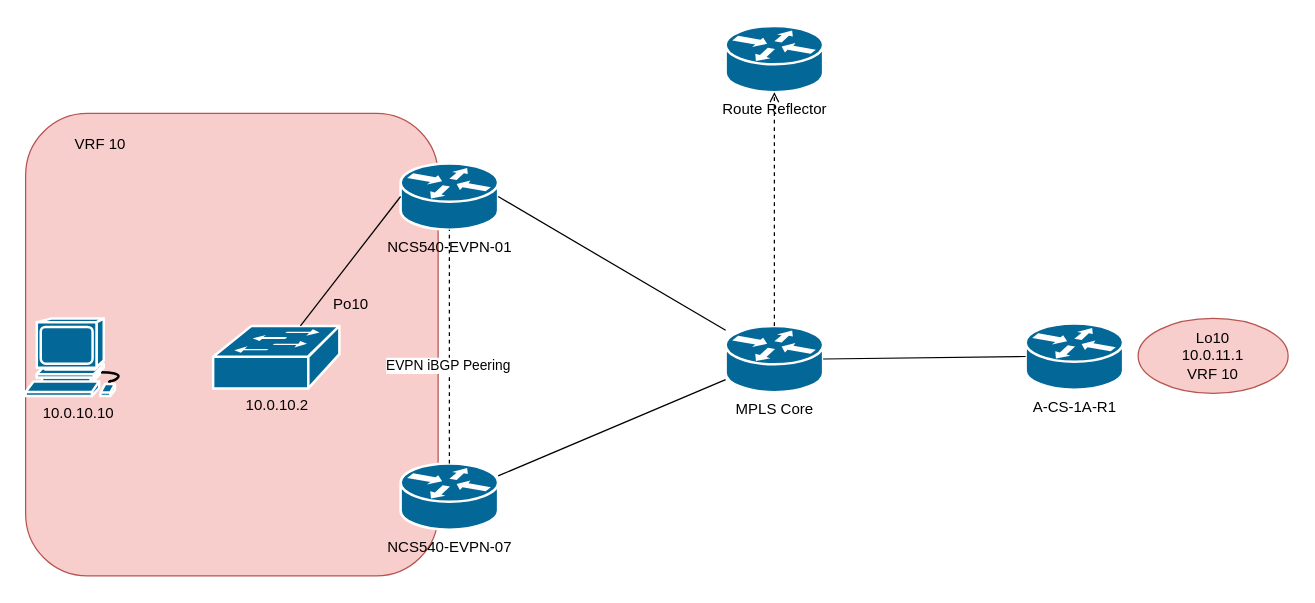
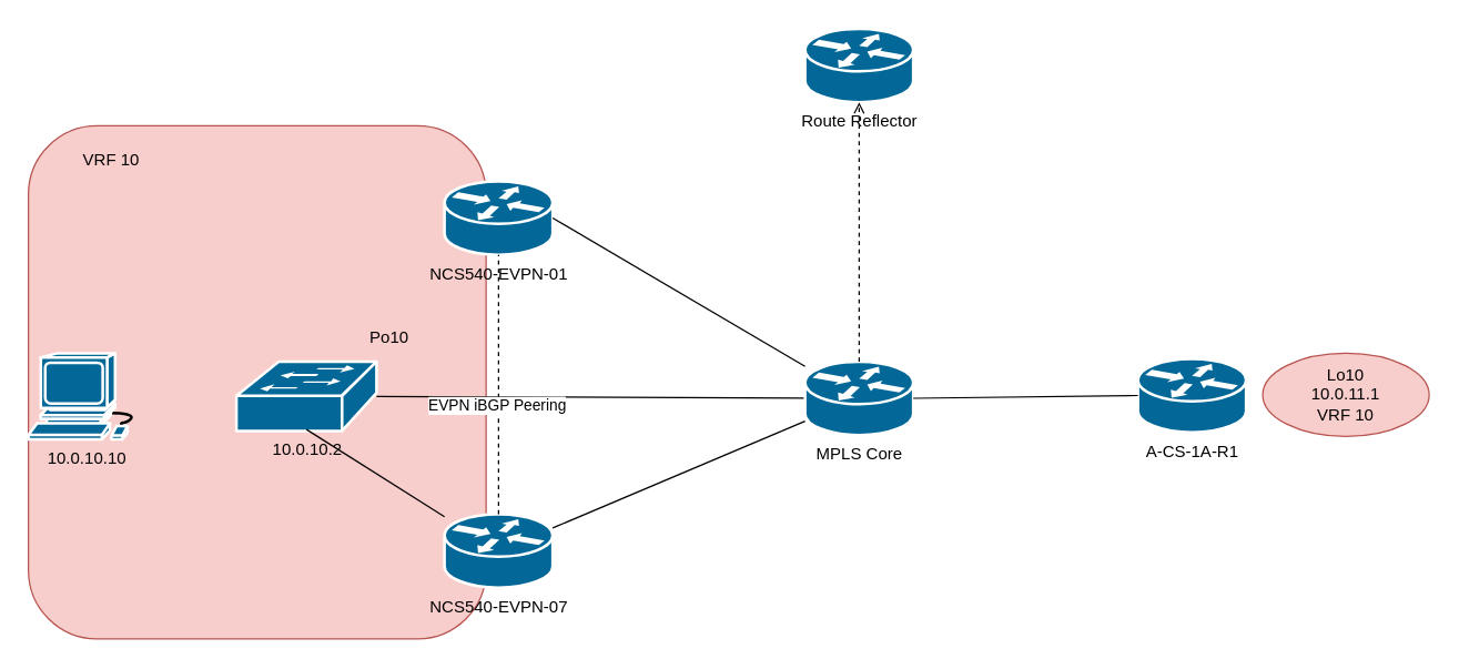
  <mxCell id="0" />
  <mxCell id="1" parent="0" />
  <mxCell id="2" value="" style="rounded=1;whiteSpace=wrap;html=1;fillColor=#f8cecc;strokeColor=#b85450;" parent="1" vertex="1"><mxGeometry x="20" y="90" width="330" height="370" as="geometry" /></mxCell>
  <mxCell id="3" value="NCS540-EVPN-01" style="shape=mxgraph.cisco.routers.router;sketch=0;html=1;pointerEvents=1;dashed=0;fillColor=#036897;strokeColor=#ffffff;strokeWidth=2;verticalLabelPosition=bottom;verticalAlign=top;align=center;outlineConnect=0;" parent="1" vertex="1"><mxGeometry x="320" y="130" width="78" height="53" as="geometry" /></mxCell>
  <mxCell id="4" value="NCS540-EVPN-07" style="shape=mxgraph.cisco.routers.router;sketch=0;html=1;pointerEvents=1;dashed=0;fillColor=#036897;strokeColor=#ffffff;strokeWidth=2;verticalLabelPosition=bottom;verticalAlign=top;align=center;outlineConnect=0;" parent="1" vertex="1"><mxGeometry x="320" y="370" width="78" height="53" as="geometry" /></mxCell>
  <mxCell id="5" value="10.0.10.2" style="shape=mxgraph.cisco.switches.workgroup_switch;sketch=0;html=1;pointerEvents=1;dashed=0;fillColor=#036897;strokeColor=#ffffff;strokeWidth=2;verticalLabelPosition=bottom;verticalAlign=top;align=center;outlineConnect=0;" parent="1" vertex="1"><mxGeometry x="170" y="260" width="101" height="50" as="geometry" /></mxCell>
  <mxCell id="6" value="10.0.10.10" style="shape=mxgraph.cisco.computers_and_peripherals.workstation;sketch=0;html=1;pointerEvents=1;dashed=0;fillColor=#036897;strokeColor=#ffffff;strokeWidth=2;verticalLabelPosition=bottom;verticalAlign=top;align=center;outlineConnect=0;" parent="1" vertex="1"><mxGeometry x="20" y="254" width="83" height="62" as="geometry" /></mxCell>
- <mxCell id="7" value="" style="endArrow=none;html=1;rounded=0;entryX=0;entryY=0.5;entryDx=0;entryDy=0;entryPerimeter=0;" parent="1" source="5" target="3" edge="1"><mxGeometry width="50" height="50" relative="1" as="geometry"><mxPoint x="250" y="250" as="sourcePoint" /><mxPoint x="300" y="200" as="targetPoint" /></mxGeometry></mxCell>
+ <mxCell id="7" value="" style="endArrow=none;html=1;rounded=0;" parent="1" source="5" target="12" edge="1"><mxGeometry width="50" height="50" relative="1" as="geometry"><mxPoint x="250" y="250" as="sourcePoint" /><mxPoint x="300" y="200" as="targetPoint" /></mxGeometry></mxCell>
+ <mxCell id="8" value="" style="endArrow=none;html=1;rounded=0;exitX=0.5;exitY=0.98;exitDx=0;exitDy=0;exitPerimeter=0;" parent="1" source="5" target="4" edge="1"><mxGeometry width="50" height="50" relative="1" as="geometry"><mxPoint x="580" y="350" as="sourcePoint" /><mxPoint x="630" y="300" as="targetPoint" /></mxGeometry></mxCell>
  <mxCell id="9" value="" style="endArrow=none;dashed=1;html=1;rounded=0;entryX=0.5;entryY=1;entryDx=0;entryDy=0;entryPerimeter=0;exitX=0.5;exitY=0;exitDx=0;exitDy=0;exitPerimeter=0;" parent="1" source="4" target="3" edge="1"><mxGeometry width="50" height="50" relative="1" as="geometry"><mxPoint x="350" y="310" as="sourcePoint" /><mxPoint x="400" y="260" as="targetPoint" /></mxGeometry></mxCell>
  <mxCell id="10" value="EVPN iBGP Peering" style="edgeLabel;html=1;align=center;verticalAlign=middle;resizable=0;points=[];" parent="9" vertex="1" connectable="0"><mxGeometry x="-0.155" y="2" relative="1" as="geometry"><mxPoint as="offset" /></mxGeometry></mxCell>
  <mxCell id="11" value="Po10" style="text;html=1;align=center;verticalAlign=middle;resizable=0;points=[];autosize=1;strokeColor=none;fillColor=none;" parent="1" vertex="1"><mxGeometry x="255" y="228" width="50" height="30" as="geometry" /></mxCell>
  <mxCell id="12" value="MPLS Core" style="shape=mxgraph.cisco.routers.router;sketch=0;html=1;pointerEvents=1;dashed=0;fillColor=#036897;strokeColor=#ffffff;strokeWidth=2;verticalLabelPosition=bottom;verticalAlign=top;align=center;outlineConnect=0;" parent="1" vertex="1"><mxGeometry x="580" y="260" width="78" height="53" as="geometry" /></mxCell>
  <mxCell id="13" value="A-CS-1A-R1" style="shape=mxgraph.cisco.routers.router;sketch=0;html=1;pointerEvents=1;dashed=0;fillColor=#036897;strokeColor=#ffffff;strokeWidth=2;verticalLabelPosition=bottom;verticalAlign=top;align=center;outlineConnect=0;" parent="1" vertex="1"><mxGeometry x="820" y="258" width="78" height="53" as="geometry" /></mxCell>
  <mxCell id="14" value="Lo10&lt;br&gt;10.0.11.1&lt;br&gt;VRF 10" style="ellipse;whiteSpace=wrap;html=1;fillColor=#f8cecc;strokeColor=#b85450;" parent="1" vertex="1"><mxGeometry x="910" y="254" width="120" height="60" as="geometry" /></mxCell>
  <mxCell id="15" value="VRF 10" style="text;html=1;strokeColor=none;fillColor=none;align=center;verticalAlign=middle;whiteSpace=wrap;rounded=0;" parent="1" vertex="1"><mxGeometry x="50" y="100" width="60" height="30" as="geometry" /></mxCell>
  <mxCell id="16" value="" style="endArrow=none;html=1;rounded=0;exitX=1;exitY=0.5;exitDx=0;exitDy=0;exitPerimeter=0;" parent="1" source="3" target="12" edge="1"><mxGeometry width="50" height="50" relative="1" as="geometry"><mxPoint x="620" y="150" as="sourcePoint" /><mxPoint x="670" y="100" as="targetPoint" /></mxGeometry></mxCell>
  <mxCell id="17" value="" style="endArrow=none;html=1;rounded=0;" parent="1" source="4" target="12" edge="1"><mxGeometry width="50" height="50" relative="1" as="geometry"><mxPoint x="460" y="390" as="sourcePoint" /><mxPoint x="510" y="340" as="targetPoint" /></mxGeometry></mxCell>
  <mxCell id="18" value="" style="endArrow=none;html=1;rounded=0;entryX=0;entryY=0.5;entryDx=0;entryDy=0;entryPerimeter=0;exitX=1;exitY=0.5;exitDx=0;exitDy=0;exitPerimeter=0;" parent="1" source="12" target="13" edge="1"><mxGeometry width="50" height="50" relative="1" as="geometry"><mxPoint x="690" y="160" as="sourcePoint" /><mxPoint x="740" y="110" as="targetPoint" /></mxGeometry></mxCell>
  <mxCell id="19" value="Route Reflector" style="shape=mxgraph.cisco.routers.router;sketch=0;html=1;pointerEvents=1;dashed=0;fillColor=#036897;strokeColor=#ffffff;strokeWidth=2;verticalLabelPosition=bottom;verticalAlign=top;align=center;outlineConnect=0;" parent="1" vertex="1"><mxGeometry x="580" y="20" width="78" height="53" as="geometry" /></mxCell>
  <mxCell id="20" value="" style="endArrow=open;dashed=1;html=1;rounded=0;entryX=0.5;entryY=1;entryDx=0;entryDy=0;entryPerimeter=0;" parent="1" source="12" target="19" edge="1"><mxGeometry width="50" height="50" relative="1" as="geometry"><mxPoint x="580" y="200" as="sourcePoint" /><mxPoint x="630" y="150" as="targetPoint" /></mxGeometry></mxCell>
